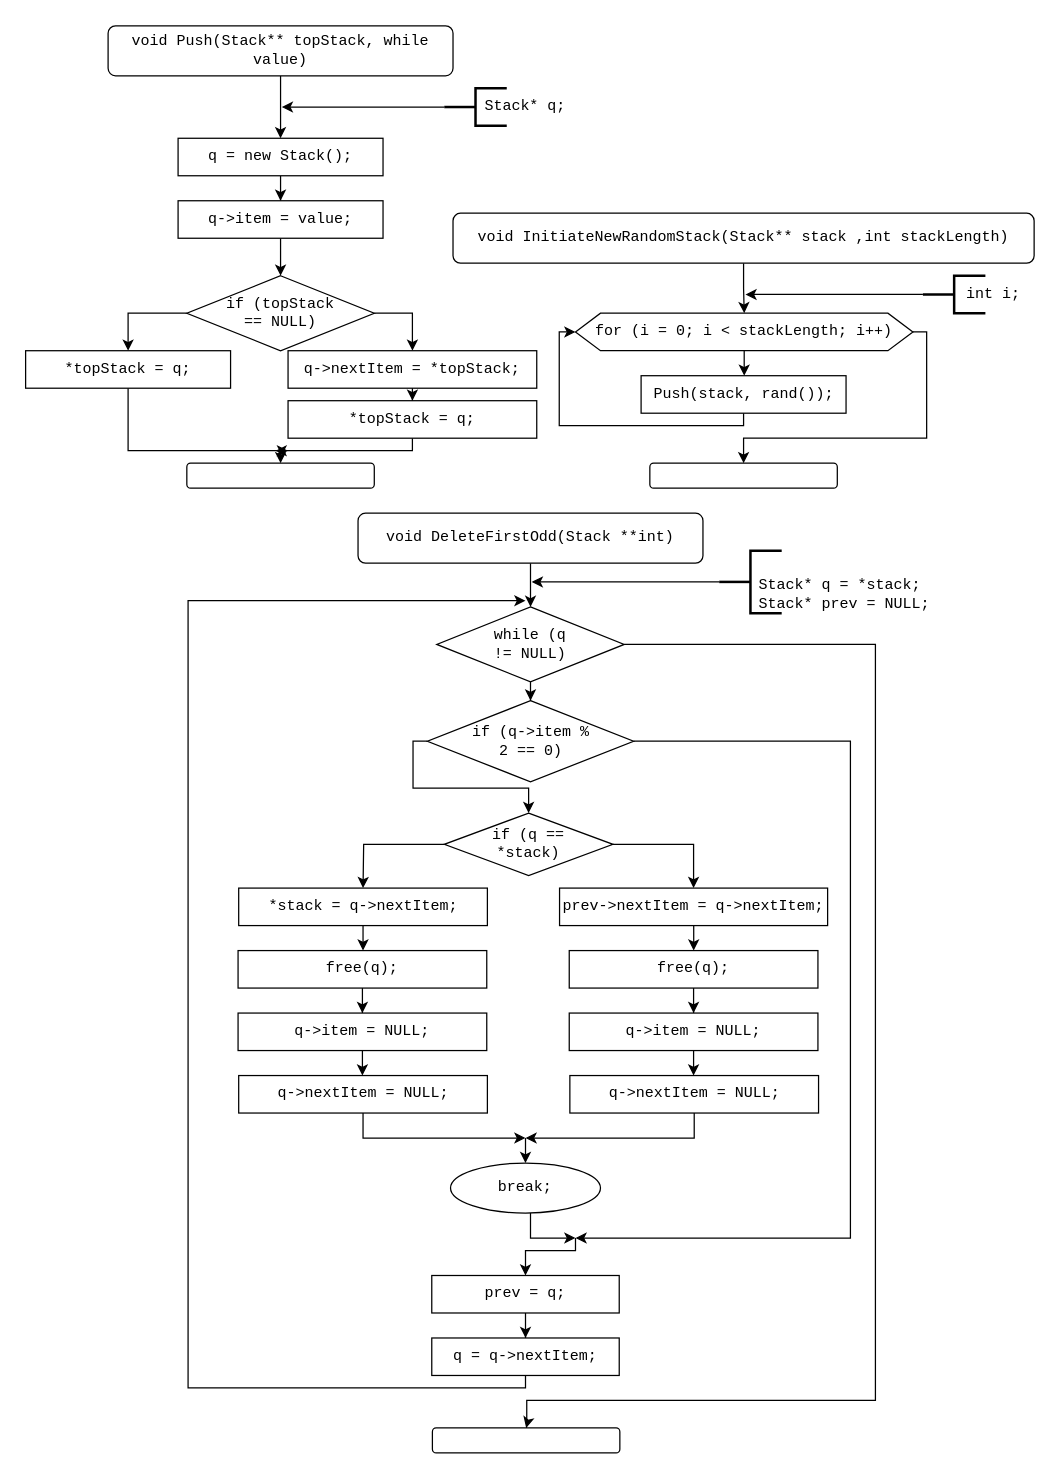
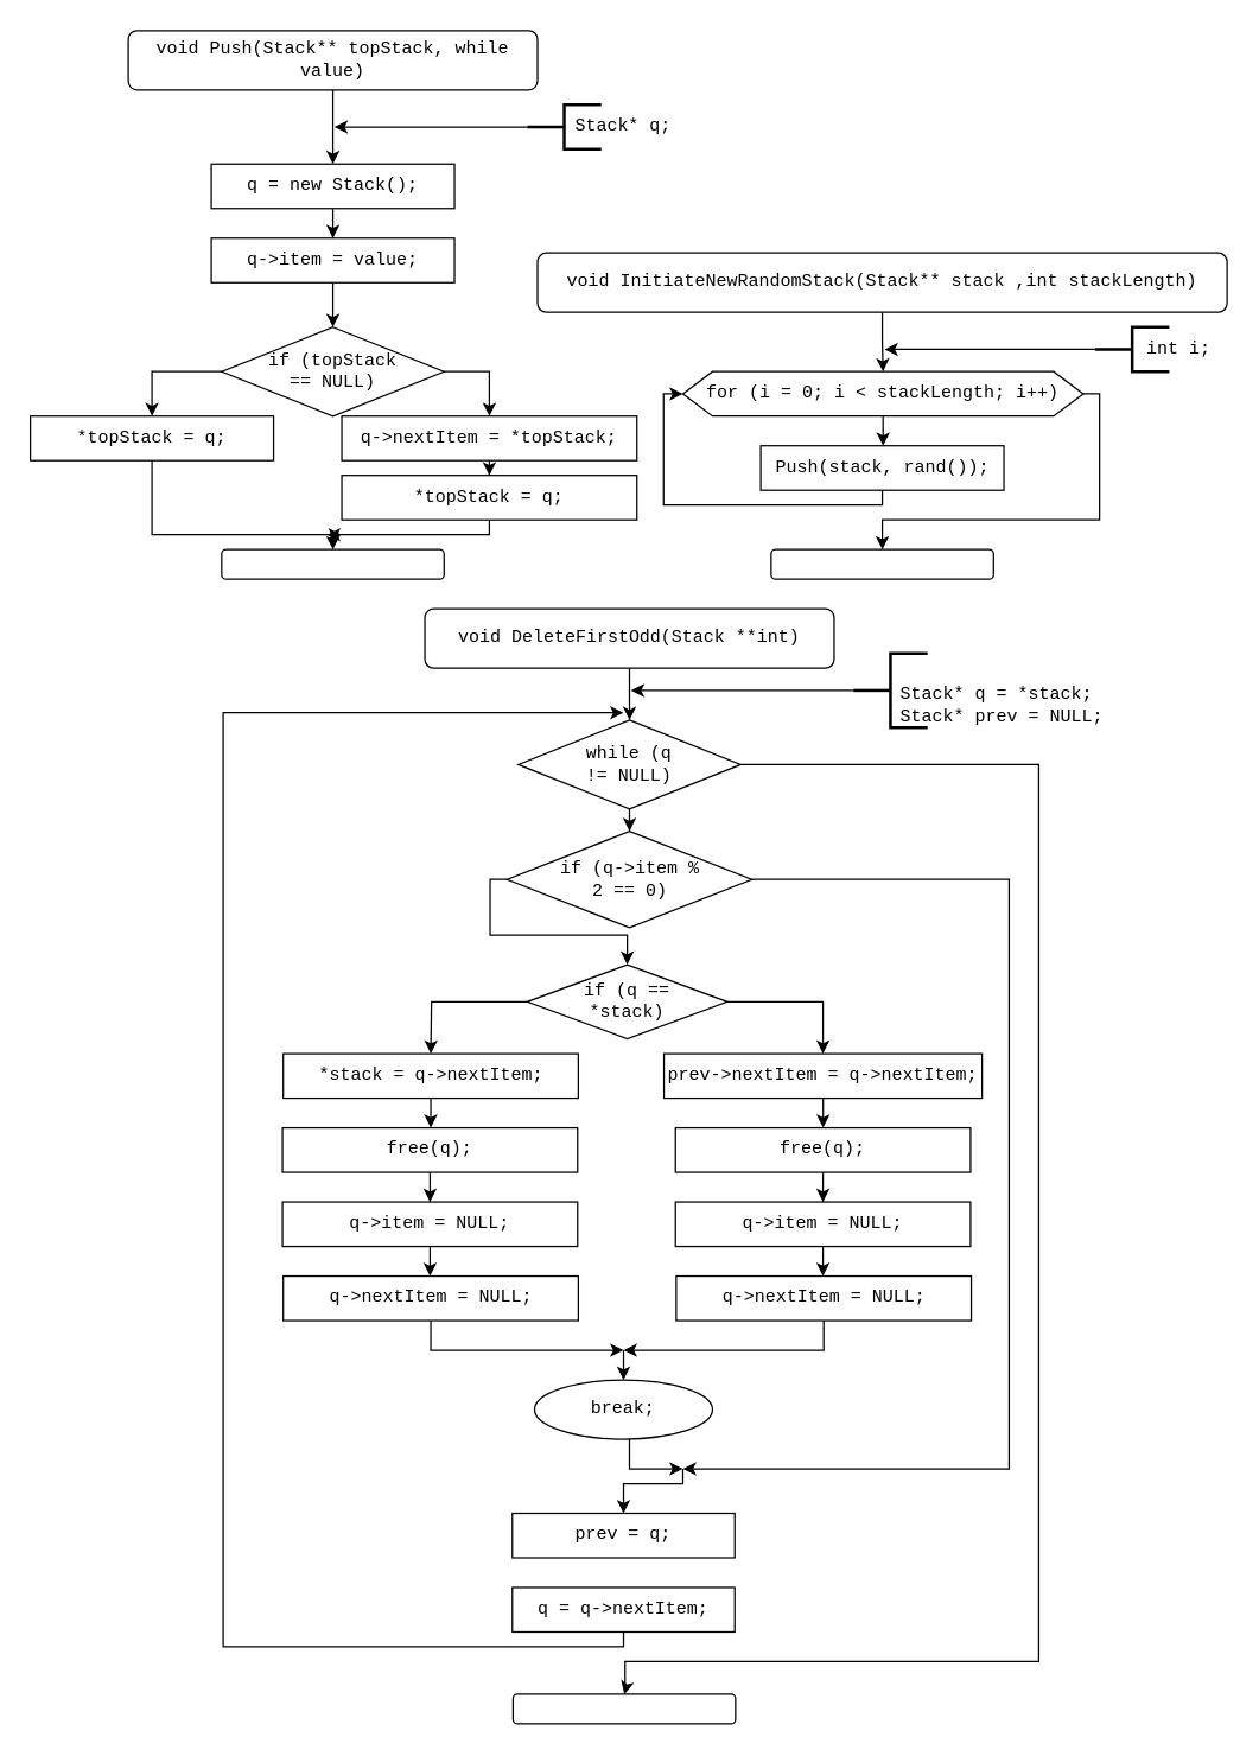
  <mxCell id="0" />
  <mxCell id="1" parent="0" />
  <mxCell id="2" style="edgeStyle=orthogonalEdgeStyle;rounded=0;orthogonalLoop=1;jettySize=auto;html=1;" edge="1" parent="1" source="3"><mxGeometry relative="1" as="geometry"><mxPoint x="224" y="110" as="targetPoint" /></mxGeometry></mxCell>
  <mxCell id="3" value="void Push(Stack** topStack, while value)" style="rounded=1;whiteSpace=wrap;html=1;fontFamily=Courier New;" vertex="1" parent="1"><mxGeometry x="86" y="20" width="276" height="40" as="geometry" /></mxCell>
  <mxCell id="4" style="edgeStyle=orthogonalEdgeStyle;rounded=0;orthogonalLoop=1;jettySize=auto;html=1;" edge="1" parent="1" source="5"><mxGeometry relative="1" as="geometry"><mxPoint x="225" y="85" as="targetPoint" /></mxGeometry></mxCell>
  <mxCell id="5" value="" style="strokeWidth=2;html=1;shape=mxgraph.flowchart.annotation_2;align=left;labelPosition=right;pointerEvents=1;fontFamily=Courier New;" vertex="1" parent="1"><mxGeometry x="355" y="70" width="50" height="30" as="geometry" /></mxCell>
  <mxCell id="6" value="Stack* q;" style="text;html=1;strokeColor=none;fillColor=none;align=center;verticalAlign=middle;whiteSpace=wrap;rounded=0;fontFamily=Courier New;" vertex="1" parent="1"><mxGeometry x="375" y="75" width="90" height="20" as="geometry" /></mxCell>
  <mxCell id="7" style="edgeStyle=orthogonalEdgeStyle;rounded=0;orthogonalLoop=1;jettySize=auto;html=1;entryX=0.5;entryY=0;entryDx=0;entryDy=0;" edge="1" parent="1" source="8" target="10"><mxGeometry relative="1" as="geometry" /></mxCell>
  <mxCell id="8" value="q = new Stack();" style="rounded=0;whiteSpace=wrap;html=1;fontFamily=Courier New;align=center;" vertex="1" parent="1"><mxGeometry x="142" y="110" width="164" height="30" as="geometry" /></mxCell>
  <mxCell id="9" style="edgeStyle=orthogonalEdgeStyle;rounded=0;orthogonalLoop=1;jettySize=auto;html=1;fontFamily=Courier New;" edge="1" parent="1" source="10" target="13"><mxGeometry relative="1" as="geometry" /></mxCell>
  <mxCell id="10" value="q-&amp;gt;item = value;" style="rounded=0;whiteSpace=wrap;html=1;fontFamily=Courier New;align=center;" vertex="1" parent="1"><mxGeometry x="142" y="160" width="164" height="30" as="geometry" /></mxCell>
  <mxCell id="11" style="edgeStyle=orthogonalEdgeStyle;rounded=0;orthogonalLoop=1;jettySize=auto;html=1;entryX=0.5;entryY=0;entryDx=0;entryDy=0;fontFamily=Courier New;" edge="1" parent="1" source="13" target="15"><mxGeometry relative="1" as="geometry"><Array as="points"><mxPoint x="102" y="250" /></Array></mxGeometry></mxCell>
  <mxCell id="12" style="edgeStyle=orthogonalEdgeStyle;rounded=0;orthogonalLoop=1;jettySize=auto;html=1;entryX=0.5;entryY=0;entryDx=0;entryDy=0;fontFamily=Courier New;" edge="1" parent="1" source="13" target="17"><mxGeometry relative="1" as="geometry"><Array as="points"><mxPoint x="329" y="250" /></Array></mxGeometry></mxCell>
  <mxCell id="13" value="if (topStack&lt;br&gt;== NULL)" style="rhombus;whiteSpace=wrap;html=1;fontFamily=Courier New;" vertex="1" parent="1"><mxGeometry x="149" y="220" width="150" height="60" as="geometry" /></mxCell>
  <mxCell id="14" style="edgeStyle=orthogonalEdgeStyle;rounded=0;orthogonalLoop=1;jettySize=auto;html=1;fontFamily=Courier New;" edge="1" parent="1" source="15"><mxGeometry relative="1" as="geometry"><mxPoint x="230" y="360" as="targetPoint" /><Array as="points"><mxPoint x="102" y="360" /></Array></mxGeometry></mxCell>
  <mxCell id="15" value="*topStack = q;" style="rounded=0;whiteSpace=wrap;html=1;fontFamily=Courier New;align=center;" vertex="1" parent="1"><mxGeometry x="20" y="280" width="164" height="30" as="geometry" /></mxCell>
  <mxCell id="16" style="edgeStyle=orthogonalEdgeStyle;rounded=0;orthogonalLoop=1;jettySize=auto;html=1;entryX=0.5;entryY=0;entryDx=0;entryDy=0;fontFamily=Courier New;" edge="1" parent="1" source="17" target="19"><mxGeometry relative="1" as="geometry" /></mxCell>
  <mxCell id="17" value="q-&amp;gt;nextItem = *topStack;" style="rounded=0;whiteSpace=wrap;html=1;fontFamily=Courier New;align=center;" vertex="1" parent="1"><mxGeometry x="230" y="280" width="199" height="30" as="geometry" /></mxCell>
  <mxCell id="18" style="edgeStyle=orthogonalEdgeStyle;rounded=0;orthogonalLoop=1;jettySize=auto;html=1;fontFamily=Courier New;" edge="1" parent="1" source="19"><mxGeometry relative="1" as="geometry"><mxPoint x="220" y="360" as="targetPoint" /><Array as="points"><mxPoint x="330" y="360" /><mxPoint x="230" y="360" /></Array></mxGeometry></mxCell>
  <mxCell id="19" value="*topStack = q;" style="rounded=0;whiteSpace=wrap;html=1;fontFamily=Courier New;align=center;" vertex="1" parent="1"><mxGeometry x="230" y="320" width="199" height="30" as="geometry" /></mxCell>
  <mxCell id="20" value="" style="rounded=1;whiteSpace=wrap;html=1;fontFamily=Courier New;" vertex="1" parent="1"><mxGeometry x="149" y="370" width="150" height="20" as="geometry" /></mxCell>
  <mxCell id="21" value="" style="endArrow=classic;html=1;fontFamily=Courier New;entryX=0.5;entryY=0;entryDx=0;entryDy=0;" edge="1" parent="1" target="20"><mxGeometry width="50" height="50" relative="1" as="geometry"><mxPoint x="224" y="360" as="sourcePoint" /><mxPoint x="220" y="250" as="targetPoint" /></mxGeometry></mxCell>
  <mxCell id="22" style="edgeStyle=orthogonalEdgeStyle;rounded=0;orthogonalLoop=1;jettySize=auto;html=1;entryX=0.5;entryY=0;entryDx=0;entryDy=0;fontFamily=Courier New;" edge="1" parent="1" source="23" target="26"><mxGeometry relative="1" as="geometry" /></mxCell>
  <mxCell id="23" value="void InitiateNewRandomStack(Stack** stack ,int stackLength)" style="rounded=1;whiteSpace=wrap;html=1;fontFamily=Courier New;" vertex="1" parent="1"><mxGeometry x="362" y="170" width="465" height="40" as="geometry" /></mxCell>
  <mxCell id="24" style="edgeStyle=orthogonalEdgeStyle;rounded=0;orthogonalLoop=1;jettySize=auto;html=1;entryX=0.5;entryY=0;entryDx=0;entryDy=0;fontFamily=Courier New;" edge="1" parent="1" source="26" target="28"><mxGeometry relative="1" as="geometry" /></mxCell>
  <mxCell id="25" style="edgeStyle=orthogonalEdgeStyle;rounded=0;orthogonalLoop=1;jettySize=auto;html=1;fontFamily=Courier New;entryX=0.5;entryY=0;entryDx=0;entryDy=0;" edge="1" parent="1" source="26" target="29"><mxGeometry relative="1" as="geometry"><mxPoint x="595" y="360" as="targetPoint" /><Array as="points"><mxPoint x="741" y="265" /><mxPoint x="741" y="350" /><mxPoint x="595" y="350" /></Array></mxGeometry></mxCell>
  <mxCell id="26" value="for (i = 0; i &amp;lt; stackLength; i++)" style="shape=hexagon;perimeter=hexagonPerimeter2;whiteSpace=wrap;html=1;fixedSize=1;fontFamily=Courier New;" vertex="1" parent="1"><mxGeometry x="460" y="250" width="270" height="30" as="geometry" /></mxCell>
  <mxCell id="27" style="edgeStyle=orthogonalEdgeStyle;rounded=0;orthogonalLoop=1;jettySize=auto;html=1;fontFamily=Courier New;entryX=0;entryY=0.5;entryDx=0;entryDy=0;" edge="1" parent="1" source="28" target="26"><mxGeometry relative="1" as="geometry"><mxPoint x="431" y="260" as="targetPoint" /><Array as="points"><mxPoint x="595" y="340" /><mxPoint x="447" y="340" /><mxPoint x="447" y="265" /></Array></mxGeometry></mxCell>
  <mxCell id="28" value="Push(stack, rand());" style="rounded=0;whiteSpace=wrap;html=1;fontFamily=Courier New;align=center;" vertex="1" parent="1"><mxGeometry x="512.5" y="300" width="164" height="30" as="geometry" /></mxCell>
  <mxCell id="29" value="" style="rounded=1;whiteSpace=wrap;html=1;fontFamily=Courier New;" vertex="1" parent="1"><mxGeometry x="519.5" y="370" width="150" height="20" as="geometry" /></mxCell>
  <mxCell id="30" style="edgeStyle=orthogonalEdgeStyle;rounded=0;orthogonalLoop=1;jettySize=auto;html=1;fontFamily=Courier New;" edge="1" parent="1" source="31"><mxGeometry relative="1" as="geometry"><mxPoint x="596" y="235" as="targetPoint" /></mxGeometry></mxCell>
  <mxCell id="31" value="" style="strokeWidth=2;html=1;shape=mxgraph.flowchart.annotation_2;align=left;labelPosition=right;pointerEvents=1;fontFamily=Courier New;" vertex="1" parent="1"><mxGeometry x="738" y="220" width="50" height="30" as="geometry" /></mxCell>
  <mxCell id="32" value="int i;" style="text;html=1;strokeColor=none;fillColor=none;align=center;verticalAlign=middle;whiteSpace=wrap;rounded=0;fontFamily=Courier New;" vertex="1" parent="1"><mxGeometry x="762" y="225" width="65" height="20" as="geometry" /></mxCell>
  <mxCell id="33" style="edgeStyle=orthogonalEdgeStyle;rounded=0;orthogonalLoop=1;jettySize=auto;html=1;fontFamily=Courier New;entryX=0.5;entryY=0;entryDx=0;entryDy=0;" edge="1" parent="1" source="34" target="40"><mxGeometry relative="1" as="geometry"><mxPoint x="424" y="490" as="targetPoint" /></mxGeometry></mxCell>
  <mxCell id="34" value="void DeleteFirstOdd(Stack **int)" style="rounded=1;whiteSpace=wrap;html=1;fontFamily=Courier New;" vertex="1" parent="1"><mxGeometry x="286" y="410" width="276" height="40" as="geometry" /></mxCell>
  <mxCell id="35" style="edgeStyle=orthogonalEdgeStyle;rounded=0;orthogonalLoop=1;jettySize=auto;html=1;fontFamily=Courier New;" edge="1" parent="1" source="36"><mxGeometry relative="1" as="geometry"><mxPoint x="425" y="465" as="targetPoint" /></mxGeometry></mxCell>
  <mxCell id="36" value="" style="strokeWidth=2;html=1;shape=mxgraph.flowchart.annotation_2;align=left;labelPosition=right;pointerEvents=1;fontFamily=Courier New;" vertex="1" parent="1"><mxGeometry x="575" y="440" width="50" height="50" as="geometry" /></mxCell>
  <mxCell id="37" value="Stack* q = *stack;&lt;br&gt;Stack* prev = NULL;" style="text;html=1;strokeColor=none;fillColor=none;align=left;verticalAlign=middle;whiteSpace=wrap;rounded=0;fontFamily=Courier New;" vertex="1" parent="1"><mxGeometry x="605" y="455" width="185" height="40" as="geometry" /></mxCell>
  <mxCell id="38" style="edgeStyle=orthogonalEdgeStyle;rounded=0;orthogonalLoop=1;jettySize=auto;html=1;entryX=0.5;entryY=0;entryDx=0;entryDy=0;fontFamily=Courier New;" edge="1" parent="1" source="40" target="43"><mxGeometry relative="1" as="geometry" /></mxCell>
  <mxCell id="39" style="edgeStyle=orthogonalEdgeStyle;rounded=0;orthogonalLoop=1;jettySize=auto;html=1;fontFamily=Courier New;entryX=0.5;entryY=0;entryDx=0;entryDy=0;" edge="1" parent="1" source="40" target="71"><mxGeometry relative="1" as="geometry"><mxPoint x="420" y="1130" as="targetPoint" /><Array as="points"><mxPoint x="700" y="515" /><mxPoint x="700" y="1120" /><mxPoint x="421" y="1120" /><mxPoint x="421" y="1140" /></Array></mxGeometry></mxCell>
  <mxCell id="40" value="while (q&lt;br&gt;!= NULL)" style="rhombus;whiteSpace=wrap;html=1;fontFamily=Courier New;" vertex="1" parent="1"><mxGeometry x="349" y="485" width="150" height="60" as="geometry" /></mxCell>
  <mxCell id="41" style="edgeStyle=orthogonalEdgeStyle;rounded=0;orthogonalLoop=1;jettySize=auto;html=1;entryX=0.5;entryY=0;entryDx=0;entryDy=0;fontFamily=Courier New;" edge="1" parent="1" source="43" target="46"><mxGeometry relative="1" as="geometry"><Array as="points"><mxPoint x="330" y="592" /><mxPoint x="330" y="630" /><mxPoint x="423" y="630" /></Array></mxGeometry></mxCell>
  <mxCell id="42" style="edgeStyle=orthogonalEdgeStyle;rounded=0;orthogonalLoop=1;jettySize=auto;html=1;fontFamily=Courier New;" edge="1" parent="1" source="43"><mxGeometry relative="1" as="geometry"><mxPoint x="460" y="990" as="targetPoint" /><Array as="points"><mxPoint x="680" y="592" /><mxPoint x="680" y="990" /></Array></mxGeometry></mxCell>
  <mxCell id="43" value="if (q-&amp;gt;item % &lt;br&gt;2 == 0)" style="rhombus;whiteSpace=wrap;html=1;fontFamily=Courier New;align=center;" vertex="1" parent="1"><mxGeometry x="341.5" y="560" width="165" height="65" as="geometry" /></mxCell>
  <mxCell id="44" style="edgeStyle=orthogonalEdgeStyle;rounded=0;orthogonalLoop=1;jettySize=auto;html=1;fontFamily=Courier New;" edge="1" parent="1" source="46"><mxGeometry relative="1" as="geometry"><mxPoint x="290" y="710" as="targetPoint" /></mxGeometry></mxCell>
  <mxCell id="45" style="edgeStyle=orthogonalEdgeStyle;rounded=0;orthogonalLoop=1;jettySize=auto;html=1;entryX=0.5;entryY=0;entryDx=0;entryDy=0;fontFamily=Courier New;" edge="1" parent="1" source="46" target="56"><mxGeometry relative="1" as="geometry"><Array as="points"><mxPoint x="555" y="675" /></Array></mxGeometry></mxCell>
  <mxCell id="46" value="if (q ==&lt;br&gt;*stack)" style="rhombus;whiteSpace=wrap;html=1;fontFamily=Courier New;align=center;" vertex="1" parent="1"><mxGeometry x="355" y="650" width="135" height="50" as="geometry" /></mxCell>
  <mxCell id="47" style="edgeStyle=orthogonalEdgeStyle;rounded=0;orthogonalLoop=1;jettySize=auto;html=1;entryX=0.5;entryY=0;entryDx=0;entryDy=0;fontFamily=Courier New;" edge="1" parent="1" source="48" target="50"><mxGeometry relative="1" as="geometry" /></mxCell>
  <mxCell id="48" value="*stack = q-&amp;gt;nextItem;" style="rounded=0;whiteSpace=wrap;html=1;fontFamily=Courier New;align=center;" vertex="1" parent="1"><mxGeometry x="190.5" y="710" width="199" height="30" as="geometry" /></mxCell>
  <mxCell id="49" style="edgeStyle=orthogonalEdgeStyle;rounded=0;orthogonalLoop=1;jettySize=auto;html=1;entryX=0.5;entryY=0;entryDx=0;entryDy=0;fontFamily=Courier New;" edge="1" parent="1" source="50" target="52"><mxGeometry relative="1" as="geometry" /></mxCell>
  <mxCell id="50" value="free(q);" style="rounded=0;whiteSpace=wrap;html=1;fontFamily=Courier New;align=center;" vertex="1" parent="1"><mxGeometry x="190" y="760" width="199" height="30" as="geometry" /></mxCell>
  <mxCell id="51" style="edgeStyle=orthogonalEdgeStyle;rounded=0;orthogonalLoop=1;jettySize=auto;html=1;entryX=0.5;entryY=0;entryDx=0;entryDy=0;fontFamily=Courier New;" edge="1" parent="1" source="52" target="54"><mxGeometry relative="1" as="geometry" /></mxCell>
  <mxCell id="52" value="q-&amp;gt;item = NULL;" style="rounded=0;whiteSpace=wrap;html=1;fontFamily=Courier New;align=center;" vertex="1" parent="1"><mxGeometry x="190" y="810" width="199" height="30" as="geometry" /></mxCell>
  <mxCell id="53" style="edgeStyle=orthogonalEdgeStyle;rounded=0;orthogonalLoop=1;jettySize=auto;html=1;fontFamily=Courier New;" edge="1" parent="1" source="54"><mxGeometry relative="1" as="geometry"><mxPoint x="420" y="910" as="targetPoint" /><Array as="points"><mxPoint x="290" y="910" /></Array></mxGeometry></mxCell>
  <mxCell id="54" value="q-&amp;gt;nextItem = NULL;" style="rounded=0;whiteSpace=wrap;html=1;fontFamily=Courier New;align=center;" vertex="1" parent="1"><mxGeometry x="190.5" y="860" width="199" height="30" as="geometry" /></mxCell>
  <mxCell id="55" style="edgeStyle=orthogonalEdgeStyle;rounded=0;orthogonalLoop=1;jettySize=auto;html=1;entryX=0.5;entryY=0;entryDx=0;entryDy=0;fontFamily=Courier New;" edge="1" parent="1" source="56" target="58"><mxGeometry relative="1" as="geometry" /></mxCell>
  <mxCell id="56" value="prev-&amp;gt;nextItem = q-&amp;gt;nextItem;" style="rounded=0;whiteSpace=wrap;html=1;fontFamily=Courier New;align=center;" vertex="1" parent="1"><mxGeometry x="447.25" y="710" width="214.5" height="30" as="geometry" /></mxCell>
  <mxCell id="57" style="edgeStyle=orthogonalEdgeStyle;rounded=0;orthogonalLoop=1;jettySize=auto;html=1;entryX=0.5;entryY=0;entryDx=0;entryDy=0;fontFamily=Courier New;" edge="1" parent="1" source="58" target="60"><mxGeometry relative="1" as="geometry" /></mxCell>
  <mxCell id="58" value="free(q);" style="rounded=0;whiteSpace=wrap;html=1;fontFamily=Courier New;align=center;" vertex="1" parent="1"><mxGeometry x="455" y="760" width="199" height="30" as="geometry" /></mxCell>
  <mxCell id="59" style="edgeStyle=orthogonalEdgeStyle;rounded=0;orthogonalLoop=1;jettySize=auto;html=1;entryX=0.5;entryY=0;entryDx=0;entryDy=0;fontFamily=Courier New;" edge="1" parent="1" source="60" target="62"><mxGeometry relative="1" as="geometry" /></mxCell>
  <mxCell id="60" value="q-&amp;gt;item = NULL;" style="rounded=0;whiteSpace=wrap;html=1;fontFamily=Courier New;align=center;" vertex="1" parent="1"><mxGeometry x="455" y="810" width="199" height="30" as="geometry" /></mxCell>
  <mxCell id="61" style="edgeStyle=orthogonalEdgeStyle;rounded=0;orthogonalLoop=1;jettySize=auto;html=1;fontFamily=Courier New;" edge="1" parent="1" source="62"><mxGeometry relative="1" as="geometry"><mxPoint x="420" y="910" as="targetPoint" /><Array as="points"><mxPoint x="555" y="910" /></Array></mxGeometry></mxCell>
  <mxCell id="62" value="q-&amp;gt;nextItem = NULL;" style="rounded=0;whiteSpace=wrap;html=1;fontFamily=Courier New;align=center;" vertex="1" parent="1"><mxGeometry x="455.5" y="860" width="199" height="30" as="geometry" /></mxCell>
  <mxCell id="63" style="edgeStyle=orthogonalEdgeStyle;rounded=0;orthogonalLoop=1;jettySize=auto;html=1;fontFamily=Courier New;" edge="1" parent="1" source="64"><mxGeometry relative="1" as="geometry"><mxPoint x="460" y="990" as="targetPoint" /><Array as="points"><mxPoint x="424" y="990" /></Array></mxGeometry></mxCell>
  <mxCell id="64" value="break;" style="ellipse;whiteSpace=wrap;html=1;fontFamily=Courier New;align=center;" vertex="1" parent="1"><mxGeometry x="360" y="930" width="120" height="40" as="geometry" /></mxCell>
  <mxCell id="65" value="" style="endArrow=classic;html=1;fontFamily=Courier New;" edge="1" parent="1" target="64"><mxGeometry width="50" height="50" relative="1" as="geometry"><mxPoint x="420" y="910" as="sourcePoint" /><mxPoint x="510" y="750" as="targetPoint" /></mxGeometry></mxCell>
  <mxCell id="66" value="" style="endArrow=classic;html=1;fontFamily=Courier New;edgeStyle=orthogonalEdgeStyle;arcSize=0;entryX=0.5;entryY=0;entryDx=0;entryDy=0;" edge="1" parent="1" target="68"><mxGeometry width="50" height="50" relative="1" as="geometry"><mxPoint x="460" y="990" as="sourcePoint" /><mxPoint x="420" y="1030" as="targetPoint" /><Array as="points"><mxPoint x="460" y="1000" /><mxPoint x="420" y="1000" /></Array></mxGeometry></mxCell>
- <mxCell id="67" style="edgeStyle=orthogonalEdgeStyle;rounded=0;orthogonalLoop=1;jettySize=auto;html=1;entryX=0.5;entryY=0;entryDx=0;entryDy=0;fontFamily=Courier New;" edge="1" parent="1" source="68" target="70"><mxGeometry relative="1" as="geometry" /></mxCell>
  <mxCell id="68" value="prev = q;" style="rounded=0;whiteSpace=wrap;html=1;fontFamily=Courier New;align=center;" vertex="1" parent="1"><mxGeometry x="345" y="1020" width="150" height="30" as="geometry" /></mxCell>
  <mxCell id="69" style="edgeStyle=orthogonalEdgeStyle;rounded=0;orthogonalLoop=1;jettySize=auto;html=1;fontFamily=Courier New;" edge="1" parent="1" source="70"><mxGeometry relative="1" as="geometry"><mxPoint x="420" y="480" as="targetPoint" /><Array as="points"><mxPoint x="420" y="1110" /><mxPoint x="150" y="1110" /><mxPoint x="150" y="480" /></Array></mxGeometry></mxCell>
  <mxCell id="70" value="q = q-&amp;gt;nextItem;" style="rounded=0;whiteSpace=wrap;html=1;fontFamily=Courier New;align=center;" vertex="1" parent="1"><mxGeometry x="345" y="1070" width="150" height="30" as="geometry" /></mxCell>
  <mxCell id="71" value="" style="rounded=1;whiteSpace=wrap;html=1;fontFamily=Courier New;" vertex="1" parent="1"><mxGeometry x="345.5" y="1142" width="150" height="20" as="geometry" /></mxCell>
